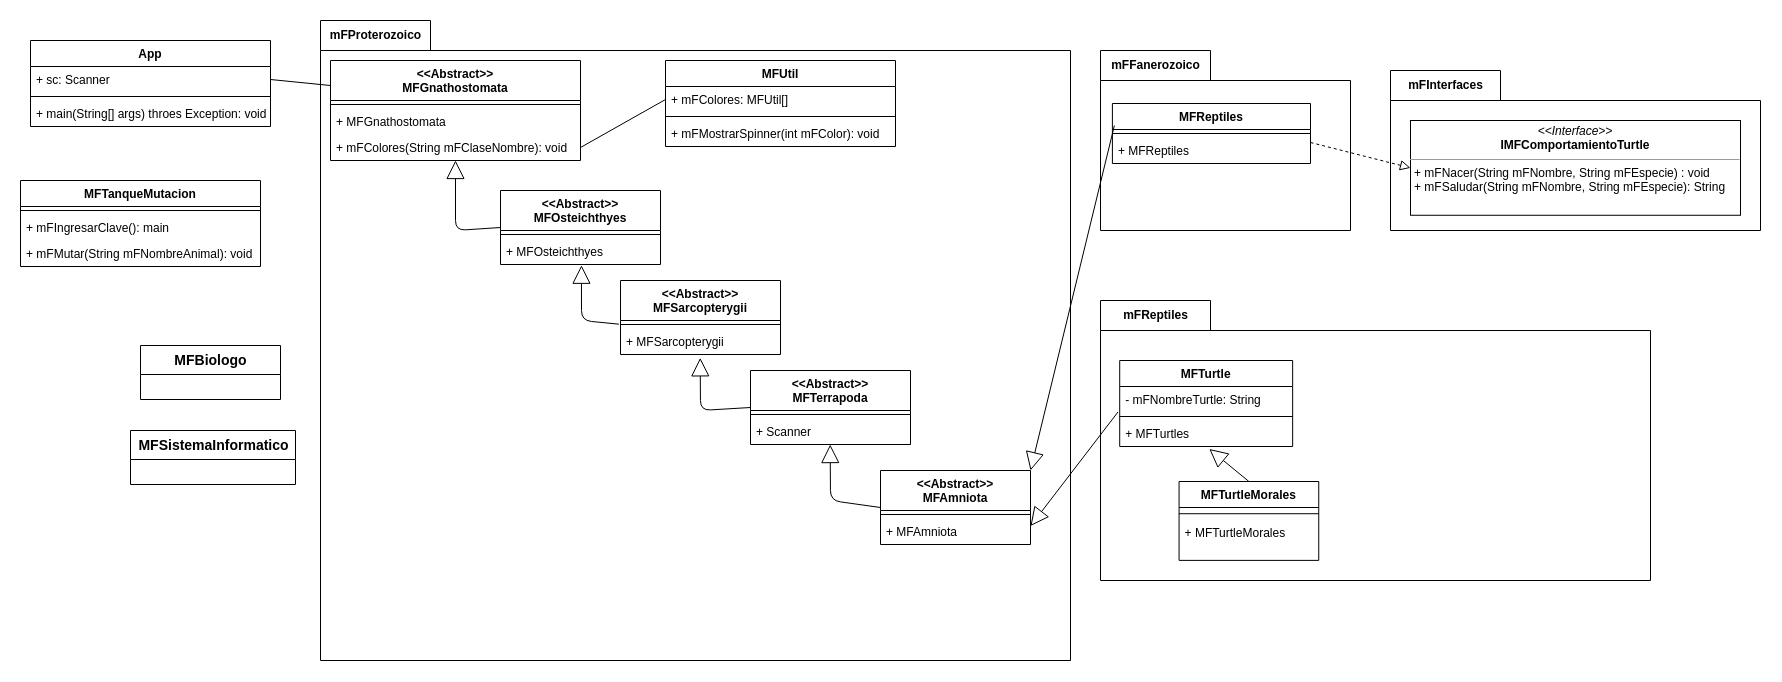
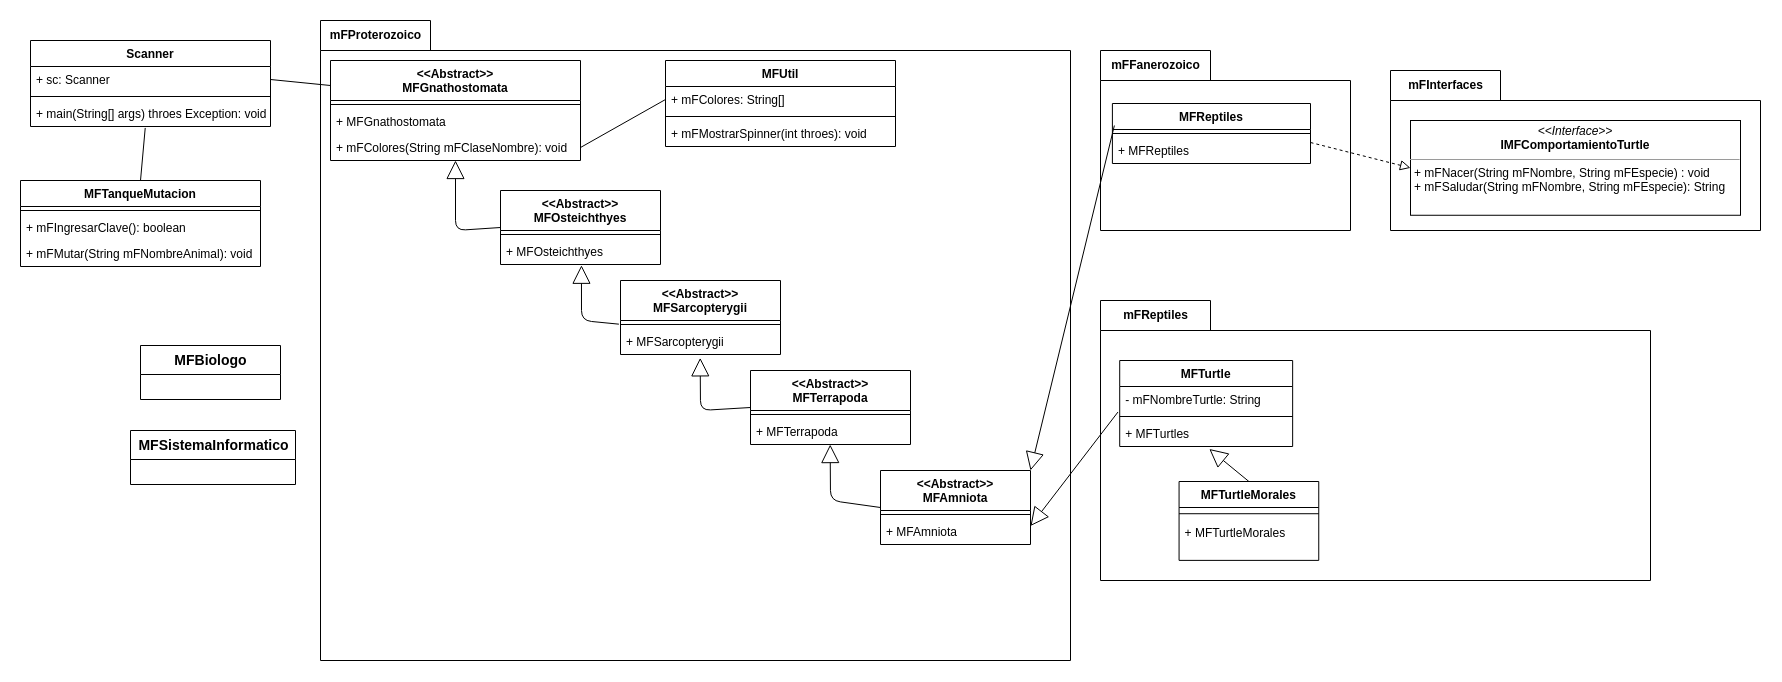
  <mxCell id="0" />
  <mxCell id="1" parent="0" />
  <mxCell id="2" value="mFProterozoico" style="shape=folder;fontStyle=1;tabWidth=110;tabHeight=30;tabPosition=left;html=1;boundedLbl=1;labelInHeader=1;container=1;collapsible=0;" parent="1" vertex="1"><mxGeometry x="320" y="20" width="750" height="640" as="geometry" /></mxCell>
  <mxCell id="3" value="" style="html=1;strokeColor=none;resizeWidth=1;resizeHeight=1;fillColor=none;part=1;connectable=0;allowArrows=0;deletable=0;" parent="2" vertex="1"><mxGeometry width="750" height="448" relative="1" as="geometry"><mxPoint y="30" as="offset" /></mxGeometry></mxCell>
  <mxCell id="4" value="&lt;&lt;Abstract&gt;&gt;&#10;MFOsteichthyes" style="swimlane;fontStyle=1;align=center;verticalAlign=top;childLayout=stackLayout;horizontal=1;startSize=40;horizontalStack=0;resizeParent=1;resizeParentMax=0;resizeLast=0;collapsible=1;marginBottom=0;" parent="2" vertex="1"><mxGeometry x="180" y="170" width="160" height="74" as="geometry" /></mxCell>
  <mxCell id="5" value="" style="line;strokeWidth=1;fillColor=none;align=left;verticalAlign=middle;spacingTop=-1;spacingLeft=3;spacingRight=3;rotatable=0;labelPosition=right;points=[];portConstraint=eastwest;strokeColor=inherit;" parent="4" vertex="1"><mxGeometry y="40" width="160" height="8" as="geometry" /></mxCell>
  <mxCell id="6" value="+ MFOsteichthyes" style="text;strokeColor=none;fillColor=none;align=left;verticalAlign=top;spacingLeft=4;spacingRight=4;overflow=hidden;rotatable=0;points=[[0,0.5],[1,0.5]];portConstraint=eastwest;" parent="4" vertex="1"><mxGeometry y="48" width="160" height="26" as="geometry" /></mxCell>
  <mxCell id="7" value="&lt;&lt;Abstract&gt;&gt;&#10;MFGnathostomata" style="swimlane;fontStyle=1;align=center;verticalAlign=top;childLayout=stackLayout;horizontal=1;startSize=40;horizontalStack=0;resizeParent=1;resizeParentMax=0;resizeLast=0;collapsible=1;marginBottom=0;" parent="2" vertex="1"><mxGeometry x="10" y="40" width="250" height="100" as="geometry" /></mxCell>
  <mxCell id="8" value="" style="line;strokeWidth=1;fillColor=none;align=left;verticalAlign=middle;spacingTop=-1;spacingLeft=3;spacingRight=3;rotatable=0;labelPosition=right;points=[];portConstraint=eastwest;strokeColor=inherit;" parent="7" vertex="1"><mxGeometry y="40" width="250" height="8" as="geometry" /></mxCell>
  <mxCell id="9" value="+ MFGnathostomata" style="text;strokeColor=none;fillColor=none;align=left;verticalAlign=top;spacingLeft=4;spacingRight=4;overflow=hidden;rotatable=0;points=[[0,0.5],[1,0.5]];portConstraint=eastwest;" parent="7" vertex="1"><mxGeometry y="48" width="250" height="26" as="geometry" /></mxCell>
  <mxCell id="10" value="+ mFColores(String mFClaseNombre): void" style="text;strokeColor=none;fillColor=none;align=left;verticalAlign=top;spacingLeft=4;spacingRight=4;overflow=hidden;rotatable=0;points=[[0,0.5],[1,0.5]];portConstraint=eastwest;" parent="7" vertex="1"><mxGeometry y="74" width="250" height="26" as="geometry" /></mxCell>
  <mxCell id="11" value="" style="endArrow=block;endSize=16;endFill=0;html=1;exitX=0;exitY=0.5;exitDx=0;exitDy=0;" parent="2" source="4" target="10" edge="1"><mxGeometry width="160" relative="1" as="geometry"><mxPoint x="330" y="270" as="sourcePoint" /><mxPoint x="160" y="150" as="targetPoint" /><Array as="points"><mxPoint x="135" y="210" /></Array></mxGeometry></mxCell>
  <mxCell id="12" value="&lt;&lt;Abstract&gt;&gt;&#10;MFSarcopterygii" style="swimlane;fontStyle=1;align=center;verticalAlign=top;childLayout=stackLayout;horizontal=1;startSize=40;horizontalStack=0;resizeParent=1;resizeParentMax=0;resizeLast=0;collapsible=1;marginBottom=0;" parent="2" vertex="1"><mxGeometry x="300" y="260" width="160" height="74" as="geometry" /></mxCell>
  <mxCell id="13" value="" style="line;strokeWidth=1;fillColor=none;align=left;verticalAlign=middle;spacingTop=-1;spacingLeft=3;spacingRight=3;rotatable=0;labelPosition=right;points=[];portConstraint=eastwest;strokeColor=inherit;" parent="12" vertex="1"><mxGeometry y="40" width="160" height="8" as="geometry" /></mxCell>
  <mxCell id="14" value="+ MFSarcopterygii" style="text;strokeColor=none;fillColor=none;align=left;verticalAlign=top;spacingLeft=4;spacingRight=4;overflow=hidden;rotatable=0;points=[[0,0.5],[1,0.5]];portConstraint=eastwest;" parent="12" vertex="1"><mxGeometry y="48" width="160" height="26" as="geometry" /></mxCell>
  <mxCell id="15" value="" style="endArrow=block;endSize=16;endFill=0;html=1;exitX=-0.01;exitY=-0.167;exitDx=0;exitDy=0;entryX=0.506;entryY=1.029;entryDx=0;entryDy=0;entryPerimeter=0;exitPerimeter=0;" parent="2" source="14" target="6" edge="1"><mxGeometry width="160" relative="1" as="geometry"><mxPoint x="340" y="280" as="sourcePoint" /><mxPoint x="340" y="236" as="targetPoint" /><Array as="points"><mxPoint x="261" y="300" /></Array></mxGeometry></mxCell>
  <mxCell id="16" value="&lt;&lt;Abstract&gt;&gt;&#10;MFTerrapoda" style="swimlane;fontStyle=1;align=center;verticalAlign=top;childLayout=stackLayout;horizontal=1;startSize=40;horizontalStack=0;resizeParent=1;resizeParentMax=0;resizeLast=0;collapsible=1;marginBottom=0;" parent="2" vertex="1"><mxGeometry x="430" y="350" width="160" height="74" as="geometry" /></mxCell>
  <mxCell id="17" value="" style="line;strokeWidth=1;fillColor=none;align=left;verticalAlign=middle;spacingTop=-1;spacingLeft=3;spacingRight=3;rotatable=0;labelPosition=right;points=[];portConstraint=eastwest;strokeColor=inherit;" parent="16" vertex="1"><mxGeometry y="40" width="160" height="8" as="geometry" /></mxCell>
- <mxCell id="18" value="+ Scanner" style="text;strokeColor=none;fillColor=none;align=left;verticalAlign=top;spacingLeft=4;spacingRight=4;overflow=hidden;rotatable=0;points=[[0,0.5],[1,0.5]];portConstraint=eastwest;" parent="16" vertex="1"><mxGeometry y="48" width="160" height="26" as="geometry" /></mxCell>
+ <mxCell id="18" value="+ MFTerrapoda" style="text;strokeColor=none;fillColor=none;align=left;verticalAlign=top;spacingLeft=4;spacingRight=4;overflow=hidden;rotatable=0;points=[[0,0.5],[1,0.5]];portConstraint=eastwest;" parent="16" vertex="1"><mxGeometry y="48" width="160" height="26" as="geometry" /></mxCell>
  <mxCell id="19" value="" style="endArrow=block;endSize=16;endFill=0;html=1;exitX=0;exitY=0.5;exitDx=0;exitDy=0;entryX=0.498;entryY=1.129;entryDx=0;entryDy=0;entryPerimeter=0;" parent="2" source="16" target="14" edge="1"><mxGeometry width="160" relative="1" as="geometry"><mxPoint x="329.38" y="510" as="sourcePoint" /><mxPoint x="329" y="480" as="targetPoint" /><Array as="points"><mxPoint x="380" y="390" /></Array></mxGeometry></mxCell>
  <mxCell id="20" value="&lt;&lt;Abstract&gt;&gt;&#10;MFAmniota" style="swimlane;fontStyle=1;align=center;verticalAlign=top;childLayout=stackLayout;horizontal=1;startSize=40;horizontalStack=0;resizeParent=1;resizeParentMax=0;resizeLast=0;collapsible=1;marginBottom=0;" parent="2" vertex="1"><mxGeometry x="560" y="450" width="150" height="74" as="geometry" /></mxCell>
  <mxCell id="21" value="" style="line;strokeWidth=1;fillColor=none;align=left;verticalAlign=middle;spacingTop=-1;spacingLeft=3;spacingRight=3;rotatable=0;labelPosition=right;points=[];portConstraint=eastwest;strokeColor=inherit;" parent="20" vertex="1"><mxGeometry y="40" width="150" height="8" as="geometry" /></mxCell>
  <mxCell id="22" value="+ MFAmniota" style="text;strokeColor=none;fillColor=none;align=left;verticalAlign=top;spacingLeft=4;spacingRight=4;overflow=hidden;rotatable=0;points=[[0,0.5],[1,0.5]];portConstraint=eastwest;" parent="20" vertex="1"><mxGeometry y="48" width="150" height="26" as="geometry" /></mxCell>
  <mxCell id="23" value="" style="endArrow=block;endSize=16;endFill=0;html=1;entryX=0.498;entryY=1.002;entryDx=0;entryDy=0;entryPerimeter=0;exitX=0;exitY=0.5;exitDx=0;exitDy=0;" parent="2" source="20" target="18" edge="1"><mxGeometry width="160" relative="1" as="geometry"><mxPoint x="329" y="630" as="sourcePoint" /><mxPoint x="329.38" y="596" as="targetPoint" /><Array as="points"><mxPoint x="510" y="480" /></Array></mxGeometry></mxCell>
  <mxCell id="24" value="MFUtil" style="swimlane;fontStyle=1;align=center;verticalAlign=top;childLayout=stackLayout;horizontal=1;startSize=26;horizontalStack=0;resizeParent=1;resizeParentMax=0;resizeLast=0;collapsible=1;marginBottom=0;" parent="2" vertex="1"><mxGeometry x="345" y="40" width="230" height="86" as="geometry" /></mxCell>
- <mxCell id="25" value="+ mFColores: MFUtil[]" style="text;strokeColor=none;fillColor=none;align=left;verticalAlign=top;spacingLeft=4;spacingRight=4;overflow=hidden;rotatable=0;points=[[0,0.5],[1,0.5]];portConstraint=eastwest;" parent="24" vertex="1"><mxGeometry y="26" width="230" height="26" as="geometry" /></mxCell>
+ <mxCell id="25" value="+ mFColores: String[]" style="text;strokeColor=none;fillColor=none;align=left;verticalAlign=top;spacingLeft=4;spacingRight=4;overflow=hidden;rotatable=0;points=[[0,0.5],[1,0.5]];portConstraint=eastwest;" parent="24" vertex="1"><mxGeometry y="26" width="230" height="26" as="geometry" /></mxCell>
  <mxCell id="26" value="" style="line;strokeWidth=1;fillColor=none;align=left;verticalAlign=middle;spacingTop=-1;spacingLeft=3;spacingRight=3;rotatable=0;labelPosition=right;points=[];portConstraint=eastwest;strokeColor=inherit;" parent="24" vertex="1"><mxGeometry y="52" width="230" height="8" as="geometry" /></mxCell>
- <mxCell id="27" value="+ mFMostrarSpinner(int mFColor): void" style="text;strokeColor=none;fillColor=none;align=left;verticalAlign=top;spacingLeft=4;spacingRight=4;overflow=hidden;rotatable=0;points=[[0,0.5],[1,0.5]];portConstraint=eastwest;" parent="24" vertex="1"><mxGeometry y="60" width="230" height="26" as="geometry" /></mxCell>
+ <mxCell id="27" value="+ mFMostrarSpinner(int throes): void" style="text;strokeColor=none;fillColor=none;align=left;verticalAlign=top;spacingLeft=4;spacingRight=4;overflow=hidden;rotatable=0;points=[[0,0.5],[1,0.5]];portConstraint=eastwest;" parent="24" vertex="1"><mxGeometry y="60" width="230" height="26" as="geometry" /></mxCell>
  <mxCell id="28" value="" style="endArrow=none;startArrow=none;endFill=0;startFill=0;endSize=8;html=1;verticalAlign=bottom;labelBackgroundColor=none;strokeWidth=1;exitX=1;exitY=0.5;exitDx=0;exitDy=0;entryX=0;entryY=0.5;entryDx=0;entryDy=0;" parent="2" source="10" target="25" edge="1"><mxGeometry width="160" relative="1" as="geometry"><mxPoint x="340" y="260" as="sourcePoint" /><mxPoint x="500" y="260" as="targetPoint" /></mxGeometry></mxCell>
  <mxCell id="29" value="mFFanerozoico" style="shape=folder;fontStyle=1;tabWidth=110;tabHeight=30;tabPosition=left;html=1;boundedLbl=1;labelInHeader=1;container=1;collapsible=0;" parent="1" vertex="1"><mxGeometry x="1100" y="50" width="250" height="180" as="geometry" /></mxCell>
  <mxCell id="30" value="" style="html=1;strokeColor=none;resizeWidth=1;resizeHeight=1;fillColor=none;part=1;connectable=0;allowArrows=0;deletable=0;" parent="29" vertex="1"><mxGeometry width="250" height="150" relative="1" as="geometry"><mxPoint y="30" as="offset" /></mxGeometry></mxCell>
  <mxCell id="31" value="MFReptiles" style="swimlane;fontStyle=1;align=center;verticalAlign=top;childLayout=stackLayout;horizontal=1;startSize=26;horizontalStack=0;resizeParent=1;resizeParentMax=0;resizeLast=0;collapsible=1;marginBottom=0;" parent="29" vertex="1"><mxGeometry x="11.9" y="53" width="198.1" height="60" as="geometry" /></mxCell>
  <mxCell id="32" value="" style="line;strokeWidth=1;fillColor=none;align=left;verticalAlign=middle;spacingTop=-1;spacingLeft=3;spacingRight=3;rotatable=0;labelPosition=right;points=[];portConstraint=eastwest;strokeColor=inherit;" parent="31" vertex="1"><mxGeometry y="26" width="198.1" height="8" as="geometry" /></mxCell>
  <mxCell id="33" value="+ MFReptiles" style="text;strokeColor=none;fillColor=none;align=left;verticalAlign=top;spacingLeft=4;spacingRight=4;overflow=hidden;rotatable=0;points=[[0,0.5],[1,0.5]];portConstraint=eastwest;" parent="31" vertex="1"><mxGeometry y="34" width="198.1" height="26" as="geometry" /></mxCell>
  <mxCell id="34" value="mFInterfaces" style="shape=folder;fontStyle=1;tabWidth=110;tabHeight=30;tabPosition=left;html=1;boundedLbl=1;labelInHeader=1;container=1;collapsible=0;" parent="1" vertex="1"><mxGeometry x="1390" y="70" width="370" height="160" as="geometry" /></mxCell>
  <mxCell id="35" value="" style="html=1;strokeColor=none;resizeWidth=1;resizeHeight=1;fillColor=none;part=1;connectable=0;allowArrows=0;deletable=0;" parent="34" vertex="1"><mxGeometry width="370" height="73.905" relative="1" as="geometry"><mxPoint y="80" as="offset" /></mxGeometry></mxCell>
  <mxCell id="36" value="&lt;p style=&quot;margin:0px;margin-top:4px;text-align:center;&quot;&gt;&lt;i&gt;&amp;lt;&amp;lt;Interface&amp;gt;&amp;gt;&lt;/i&gt;&lt;br&gt;&lt;b&gt;IMFComportamientoTurtle&lt;/b&gt;&lt;/p&gt;&lt;hr size=&quot;1&quot;&gt;&lt;p style=&quot;margin:0px;margin-left:4px;&quot;&gt;&lt;span style=&quot;background-color: initial;&quot;&gt;+ mFNacer(String mFNombre, S&lt;/span&gt;&lt;span style=&quot;background-color: initial;&quot;&gt;tring mFEspecie) : void&lt;/span&gt;&lt;/p&gt;&lt;p style=&quot;margin:0px;margin-left:4px;&quot;&gt;+ mFSaludar(&lt;span style=&quot;border-color: var(--border-color); background-color: initial;&quot;&gt;String mFNombre, S&lt;/span&gt;&lt;span style=&quot;border-color: var(--border-color); background-color: initial;&quot;&gt;tring mFEspecie&lt;/span&gt;): String&lt;/p&gt;" style="verticalAlign=top;align=left;overflow=fill;fontSize=12;fontFamily=Helvetica;html=1;" parent="34" vertex="1"><mxGeometry x="20" y="50" width="330" height="94.76" as="geometry" /></mxCell>
  <mxCell id="37" value="" style="endArrow=block;endSize=16;endFill=0;html=1;exitX=0.01;exitY=-0.154;exitDx=0;exitDy=0;exitPerimeter=0;entryX=1;entryY=0;entryDx=0;entryDy=0;" parent="1" target="20" edge="1"><mxGeometry width="160" relative="1" as="geometry"><mxPoint x="1113.881" y="124.996" as="sourcePoint" /><mxPoint x="730" y="720" as="targetPoint" /></mxGeometry></mxCell>
  <mxCell id="38" value="mFReptiles" style="shape=folder;fontStyle=1;tabWidth=110;tabHeight=30;tabPosition=left;html=1;boundedLbl=1;labelInHeader=1;container=1;collapsible=0;" parent="1" vertex="1"><mxGeometry x="1100" y="300" width="550" height="280" as="geometry" /></mxCell>
  <mxCell id="39" value="" style="html=1;strokeColor=none;resizeWidth=1;resizeHeight=1;fillColor=none;part=1;connectable=0;allowArrows=0;deletable=0;" parent="38" vertex="1"><mxGeometry width="550" height="250" relative="1" as="geometry"><mxPoint y="30" as="offset" /></mxGeometry></mxCell>
  <mxCell id="40" value="MFTurtleMorales" style="swimlane;fontStyle=1;align=center;verticalAlign=top;childLayout=stackLayout;horizontal=1;startSize=26;horizontalStack=0;resizeParent=1;resizeParentMax=0;resizeLast=0;collapsible=1;marginBottom=0;" parent="38" vertex="1"><mxGeometry x="78.571" y="181.004" width="139.683" height="78.889" as="geometry" /></mxCell>
  <mxCell id="41" value="" style="line;strokeWidth=1;fillColor=none;align=left;verticalAlign=middle;spacingTop=-1;spacingLeft=3;spacingRight=3;rotatable=0;labelPosition=right;points=[];portConstraint=eastwest;strokeColor=inherit;" parent="40" vertex="1"><mxGeometry y="26" width="139.683" height="12.444" as="geometry" /></mxCell>
  <mxCell id="42" value="+ MFTurtleMorales" style="text;strokeColor=none;fillColor=none;align=left;verticalAlign=top;spacingLeft=4;spacingRight=4;overflow=hidden;rotatable=0;points=[[0,0.5],[1,0.5]];portConstraint=eastwest;" parent="40" vertex="1"><mxGeometry y="38.444" width="139.683" height="40.444" as="geometry" /></mxCell>
  <mxCell id="43" value="" style="endArrow=block;endSize=16;endFill=0;html=1;exitX=0.5;exitY=0;exitDx=0;exitDy=0;entryX=0.518;entryY=1.095;entryDx=0;entryDy=0;entryPerimeter=0;" parent="38" source="40" target="47" edge="1"><mxGeometry width="160" relative="1" as="geometry"><mxPoint x="36.038" y="109.581" as="sourcePoint" /><mxPoint x="97.01" y="127.945" as="targetPoint" /></mxGeometry></mxCell>
  <mxCell id="44" value="MFTurtle" style="swimlane;fontStyle=1;align=center;verticalAlign=top;childLayout=stackLayout;horizontal=1;startSize=26;horizontalStack=0;resizeParent=1;resizeParentMax=0;resizeLast=0;collapsible=1;marginBottom=0;" parent="38" vertex="1"><mxGeometry x="19.206" y="60" width="172.944" height="86" as="geometry" /></mxCell>
  <mxCell id="45" value="- mFNombreTurtle: String" style="text;strokeColor=none;fillColor=none;align=left;verticalAlign=top;spacingLeft=4;spacingRight=4;overflow=hidden;rotatable=0;points=[[0,0.5],[1,0.5]];portConstraint=eastwest;" parent="44" vertex="1"><mxGeometry y="26" width="172.944" height="26" as="geometry" /></mxCell>
  <mxCell id="46" value="" style="line;strokeWidth=1;fillColor=none;align=left;verticalAlign=middle;spacingTop=-1;spacingLeft=3;spacingRight=3;rotatable=0;labelPosition=right;points=[];portConstraint=eastwest;strokeColor=inherit;" parent="44" vertex="1"><mxGeometry y="52" width="172.944" height="8" as="geometry" /></mxCell>
  <mxCell id="47" value="+ MFTurtles" style="text;strokeColor=none;fillColor=none;align=left;verticalAlign=top;spacingLeft=4;spacingRight=4;overflow=hidden;rotatable=0;points=[[0,0.5],[1,0.5]];portConstraint=eastwest;" parent="44" vertex="1"><mxGeometry y="60" width="172.944" height="26" as="geometry" /></mxCell>
  <mxCell id="48" value="" style="endArrow=block;startArrow=none;endFill=0;startFill=0;endSize=8;html=1;verticalAlign=bottom;dashed=1;labelBackgroundColor=none;entryX=0;entryY=0.5;entryDx=0;entryDy=0;exitX=1;exitY=0.5;exitDx=0;exitDy=0;" parent="1" target="36" edge="1"><mxGeometry width="160" relative="1" as="geometry"><mxPoint x="1310" y="142" as="sourcePoint" /><mxPoint x="1084.127" y="680" as="targetPoint" /></mxGeometry></mxCell>
  <mxCell id="49" value="" style="endArrow=block;endSize=16;endFill=0;html=1;exitX=-0.01;exitY=0.982;exitDx=0;exitDy=0;exitPerimeter=0;entryX=1;entryY=0.75;entryDx=0;entryDy=0;" parent="1" source="45" target="20" edge="1"><mxGeometry width="160" relative="1" as="geometry"><mxPoint x="1131.28" y="387.137" as="sourcePoint" /><mxPoint x="1030" y="600" as="targetPoint" /></mxGeometry></mxCell>
  <mxCell id="50" value="MFBiologo" style="swimlane;fontStyle=1;align=center;verticalAlign=middle;childLayout=stackLayout;horizontal=1;startSize=29;horizontalStack=0;resizeParent=1;resizeParentMax=0;resizeLast=0;collapsible=0;marginBottom=0;html=1;fontSize=14;" parent="1" vertex="1"><mxGeometry x="140" y="345" width="140" height="54" as="geometry" /></mxCell>
  <mxCell id="51" value="MFSistemaInformatico" style="swimlane;fontStyle=1;align=center;verticalAlign=middle;childLayout=stackLayout;horizontal=1;startSize=29;horizontalStack=0;resizeParent=1;resizeParentMax=0;resizeLast=0;collapsible=0;marginBottom=0;html=1;fontSize=14;" parent="1" vertex="1"><mxGeometry x="130" y="430" width="165" height="54" as="geometry" /></mxCell>
- <mxCell id="52" value="App" style="swimlane;fontStyle=1;align=center;verticalAlign=top;childLayout=stackLayout;horizontal=1;startSize=26;horizontalStack=0;resizeParent=1;resizeParentMax=0;resizeLast=0;collapsible=1;marginBottom=0;" parent="1" vertex="1"><mxGeometry x="30" y="40" width="240" height="86" as="geometry" /></mxCell>
+ <mxCell id="52" value="Scanner" style="swimlane;fontStyle=1;align=center;verticalAlign=top;childLayout=stackLayout;horizontal=1;startSize=26;horizontalStack=0;resizeParent=1;resizeParentMax=0;resizeLast=0;collapsible=1;marginBottom=0;" parent="1" vertex="1"><mxGeometry x="30" y="40" width="240" height="86" as="geometry" /></mxCell>
  <mxCell id="53" value="+ sc: Scanner" style="text;strokeColor=none;fillColor=none;align=left;verticalAlign=top;spacingLeft=4;spacingRight=4;overflow=hidden;rotatable=0;points=[[0,0.5],[1,0.5]];portConstraint=eastwest;" parent="52" vertex="1"><mxGeometry y="26" width="240" height="26" as="geometry" /></mxCell>
  <mxCell id="54" value="" style="line;strokeWidth=1;fillColor=none;align=left;verticalAlign=middle;spacingTop=-1;spacingLeft=3;spacingRight=3;rotatable=0;labelPosition=right;points=[];portConstraint=eastwest;strokeColor=inherit;" parent="52" vertex="1"><mxGeometry y="52" width="240" height="8" as="geometry" /></mxCell>
  <mxCell id="55" value="+ main(String[] args) throes Exception: void " style="text;strokeColor=none;fillColor=none;align=left;verticalAlign=top;spacingLeft=4;spacingRight=4;overflow=hidden;rotatable=0;points=[[0,0.5],[1,0.5]];portConstraint=eastwest;" parent="52" vertex="1"><mxGeometry y="60" width="240" height="26" as="geometry" /></mxCell>
  <mxCell id="56" value="" style="endArrow=none;startArrow=none;endFill=0;startFill=0;endSize=8;html=1;verticalAlign=bottom;labelBackgroundColor=none;strokeWidth=1;exitX=1;exitY=0.5;exitDx=0;exitDy=0;entryX=0;entryY=0.25;entryDx=0;entryDy=0;" parent="1" source="53" target="7" edge="1"><mxGeometry width="160" relative="1" as="geometry"><mxPoint x="590" y="157" as="sourcePoint" /><mxPoint x="675" y="109" as="targetPoint" /></mxGeometry></mxCell>
  <mxCell id="57" value="MFTanqueMutacion" style="swimlane;fontStyle=1;align=center;verticalAlign=top;childLayout=stackLayout;horizontal=1;startSize=26;horizontalStack=0;resizeParent=1;resizeParentMax=0;resizeLast=0;collapsible=1;marginBottom=0;" parent="1" vertex="1"><mxGeometry x="20" y="180" width="240" height="86" as="geometry" /></mxCell>
  <mxCell id="58" value="" style="line;strokeWidth=1;fillColor=none;align=left;verticalAlign=middle;spacingTop=-1;spacingLeft=3;spacingRight=3;rotatable=0;labelPosition=right;points=[];portConstraint=eastwest;strokeColor=inherit;" parent="57" vertex="1"><mxGeometry y="26" width="240" height="8" as="geometry" /></mxCell>
- <mxCell id="59" value="+ mFIngresarClave(): main" style="text;strokeColor=none;fillColor=none;align=left;verticalAlign=top;spacingLeft=4;spacingRight=4;overflow=hidden;rotatable=0;points=[[0,0.5],[1,0.5]];portConstraint=eastwest;" parent="57" vertex="1"><mxGeometry y="34" width="240" height="26" as="geometry" /></mxCell>
+ <mxCell id="59" value="+ mFIngresarClave(): boolean" style="text;strokeColor=none;fillColor=none;align=left;verticalAlign=top;spacingLeft=4;spacingRight=4;overflow=hidden;rotatable=0;points=[[0,0.5],[1,0.5]];portConstraint=eastwest;" parent="57" vertex="1"><mxGeometry y="34" width="240" height="26" as="geometry" /></mxCell>
  <mxCell id="60" value="+ mFMutar(String mFNombreAnimal): void" style="text;strokeColor=none;fillColor=none;align=left;verticalAlign=top;spacingLeft=4;spacingRight=4;overflow=hidden;rotatable=0;points=[[0,0.5],[1,0.5]];portConstraint=eastwest;" parent="57" vertex="1"><mxGeometry y="60" width="240" height="26" as="geometry" /></mxCell>
+ <mxCell id="61" value="" style="endArrow=none;startArrow=none;endFill=0;startFill=0;endSize=8;html=1;verticalAlign=bottom;labelBackgroundColor=none;strokeWidth=1;exitX=0.478;exitY=1.055;exitDx=0;exitDy=0;entryX=0.5;entryY=0;entryDx=0;entryDy=0;exitPerimeter=0;" parent="1" source="55" target="57" edge="1"><mxGeometry width="160" relative="1" as="geometry"><mxPoint x="280" y="69" as="sourcePoint" /><mxPoint x="340" y="95" as="targetPoint" /></mxGeometry></mxCell>
